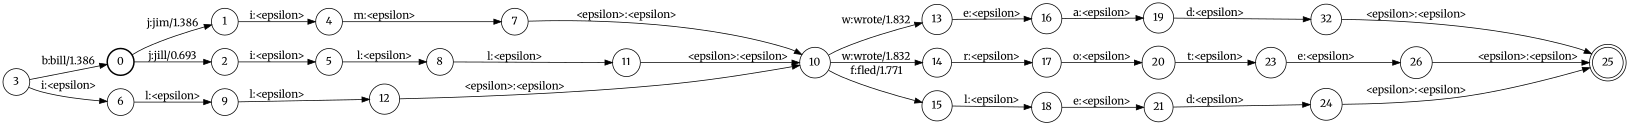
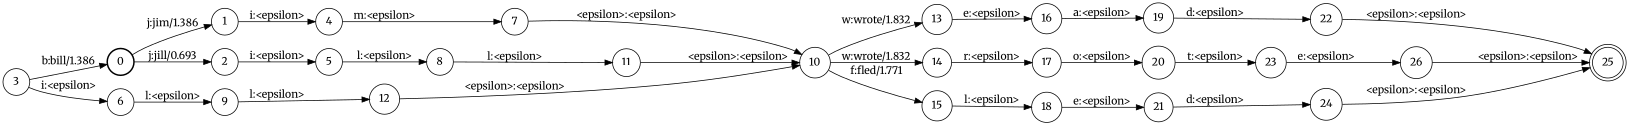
  digraph {
    fontname=Merriweather
    nodesep=0.25
    rankdir=LR
    ranksep=0.4
    node [fontname=Merriweather fontsize=14 shape=circle style=solid]
    edge [fontname=Merriweather fontsize=14]
    n1 [label=0 style=bold]
    n2 [label=1]
    n3 [label=2]
    n4 [label=4]
    n5 [label=5]
    n6 [label=3]
    n7 [label=6]
    n8 [label=7]
    n9 [label=8]
    n10 [label=9]
    n11 [label=10]
    n12 [label=11]
    n13 [label=12]
    n14 [label=13]
    n15 [label=14]
    n16 [label=15]
    n17 [label=16]
    n18 [label=17]
    n19 [label=18]
    n20 [label=19]
    n21 [label=20]
    n22 [label=21]
-   n23 [label=32]
+   n23 [label=22]
    n24 [label=23]
    n25 [label=24]
    n26 [label=25 shape=doublecircle]
    n27 [label=26]
    n1 -> n2 [label="j:jim/1.386"]
    n1 -> n3 [label="j:jill/0.693"]
    n2 -> n4 [label="i:<epsilon>"]
    n3 -> n5 [label="i:<epsilon>"]
    n4 -> n8 [label="m:<epsilon>"]
    n5 -> n9 [label="l:<epsilon>"]
    n6 -> n1 [label="b:bill/1.386"]
    n6 -> n7 [label="i:<epsilon>"]
    n7 -> n10 [label="l:<epsilon>"]
    n8 -> n11 [label="<epsilon>:<epsilon>"]
    n9 -> n12 [label="l:<epsilon>"]
    n10 -> n13 [label="l:<epsilon>"]
    n11 -> n14 [label="w:wrote/1.832"]
    n11 -> n15 [label="w:wrote/1.832"]
    n11 -> n16 [label="f:fled/1.771"]
    n12 -> n11 [label="<epsilon>:<epsilon>"]
    n13 -> n11 [label="<epsilon>:<epsilon>"]
    n14 -> n17 [label="e:<epsilon>"]
    n15 -> n18 [label="r:<epsilon>"]
    n16 -> n19 [label="l:<epsilon>"]
    n17 -> n20 [label="a:<epsilon>"]
    n18 -> n21 [label="o:<epsilon>"]
    n19 -> n22 [label="e:<epsilon>"]
    n20 -> n23 [label="d:<epsilon>"]
    n21 -> n24 [label="t:<epsilon>"]
    n22 -> n25 [label="d:<epsilon>"]
    n23 -> n26 [label="<epsilon>:<epsilon>"]
    n24 -> n27 [label="e:<epsilon>"]
    n25 -> n26 [label="<epsilon>:<epsilon>"]
    n27 -> n26 [label="<epsilon>:<epsilon>"]
  }
